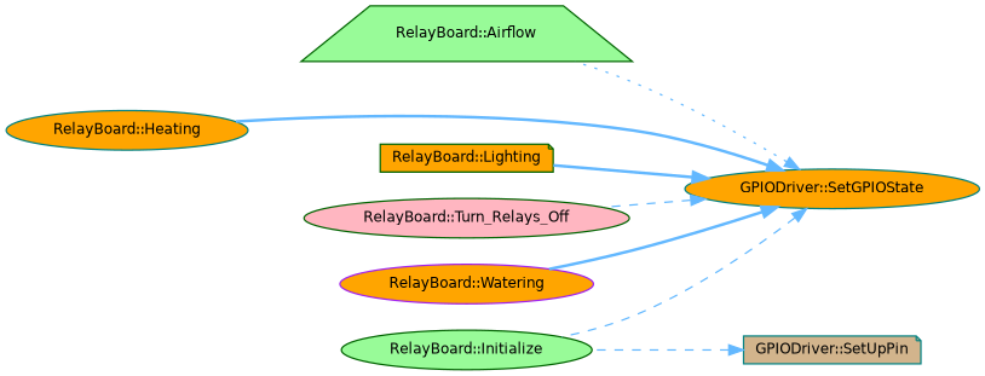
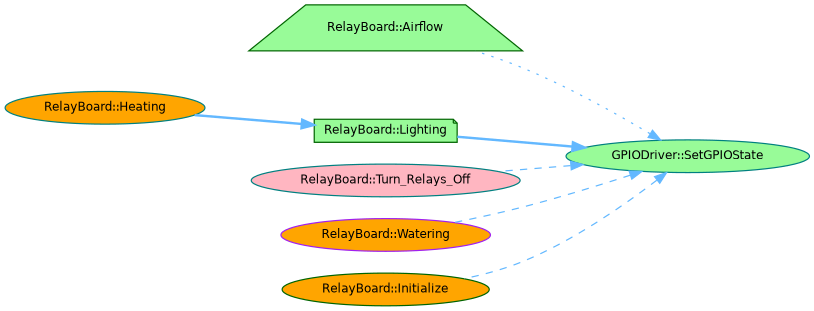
  digraph {
    rankdir=RL
    node [color=darkgreen fillcolor=orange fontname=Helvetica fontsize=10 shape=ellipse style=filled]
    edge [color=steelblue1 dir=back fontname=Helvetica fontsize=10 labelfontname=Helvetica labelfontsize=10 style=bold]
-   n1 [color=teal fontcolor=black height=0.2 label="GPIODriver::SetGPIOState" width=0.4]
+   n1 [color=teal fillcolor=palegreen fontcolor=black height=0.2 label="GPIODriver::SetGPIOState" width=0.4]
    n2 [fillcolor=palegreen height=0.2 label="RelayBoard::Airflow" shape=trapezium width=0.4]
    n3 [color=teal height=0.2 label="RelayBoard::Heating" width=0.4]
-   n4 [height=0.2 label="RelayBoard::Lighting" shape=note width=0.4]
-   n5 [fillcolor=lightpink height=0.2 label="RelayBoard::Turn_Relays_Off" width=0.4]
+   n4 [fillcolor=palegreen height=0.2 label="RelayBoard::Lighting" shape=note width=0.4]
+   n5 [color=teal fillcolor=lightpink height=0.2 label="RelayBoard::Turn_Relays_Off" width=0.4]
    n6 [color=purple height=0.2 label="RelayBoard::Watering" width=0.4]
-   n7 [fillcolor=palegreen height=0.2 label="RelayBoard::Initialize" width=0.4]
-   n8 [color=teal fillcolor=tan height=0.2 label="GPIODriver::SetUpPin" shape=note width=0.4]
+   n7 [height=0.2 label="RelayBoard::Initialize" width=0.4]
    n1 -> n2 [style=dotted]
-   n1 -> n3
+   n4 -> n3
    n1 -> n4
    n1 -> n5 [style=dashed]
-   n1 -> n6
+   n1 -> n6 [style=dashed]
    n1 -> n7 [style=dashed]
-   n8 -> n7 [style=dashed]
  }
